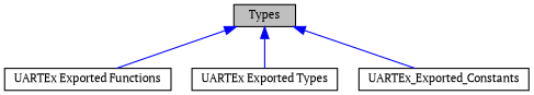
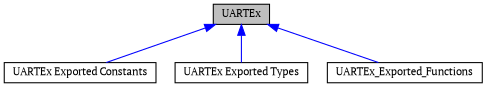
  digraph {
    fontname="PT Serif"
    rankdir=TB
    node [color=black fillcolor=white fontname="PT Serif" fontsize=10 shape=box style=filled]
    edge [color=blue dir=back fontname="PT Serif" fontsize=10 labelfontname=Helvetica labelfontsize=10 shape=plaintext style=solid]
-   n1 [height=0.2 label="UARTEx Exported Functions" width=0.4]
-   n2 [fillcolor=grey75 fontcolor=black height=0.2 label=Types width=0.4]
+   n1 [height=0.2 label="UARTEx Exported Constants" width=0.4]
+   n2 [fillcolor=grey75 fontcolor=black height=0.2 label=UARTEx width=0.4]
    n3 [height=0.2 label="UARTEx Exported Types" width=0.4]
-   n4 [height=0.2 label=UARTEx_Exported_Constants width=0.4]
+   n4 [height=0.2 label=UARTEx_Exported_Functions width=0.4]
    n2 -> n1
    n2 -> n3
    n2 -> n4
  }
